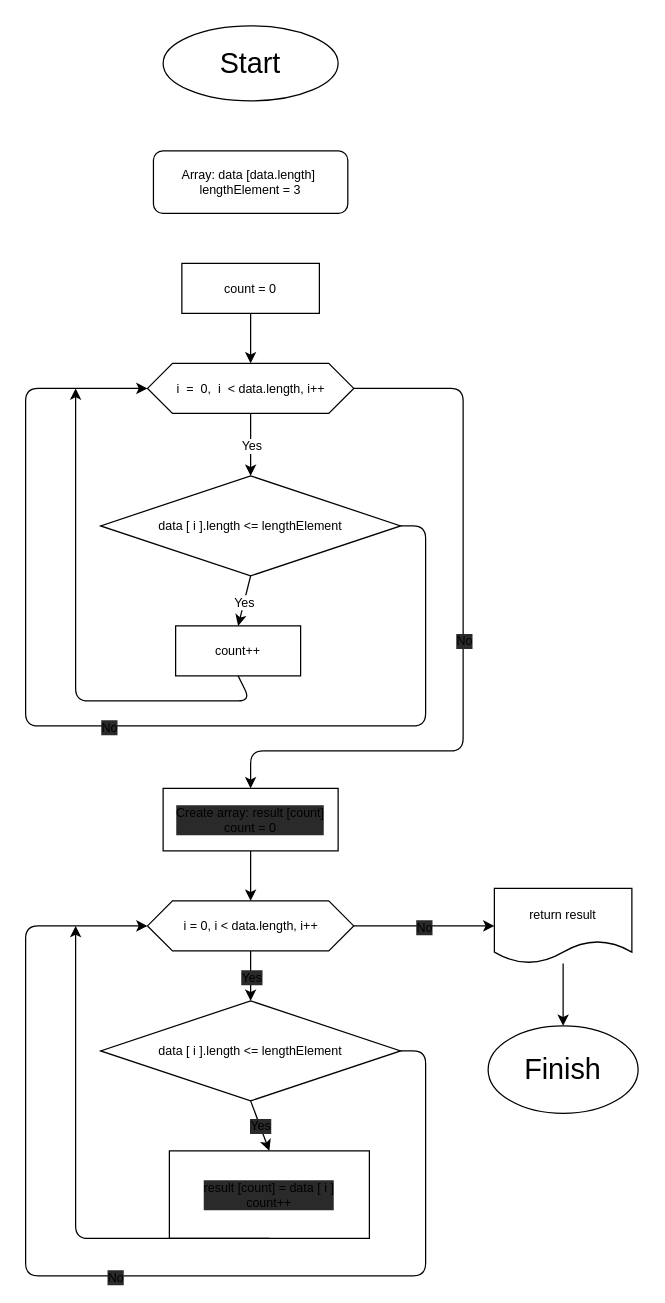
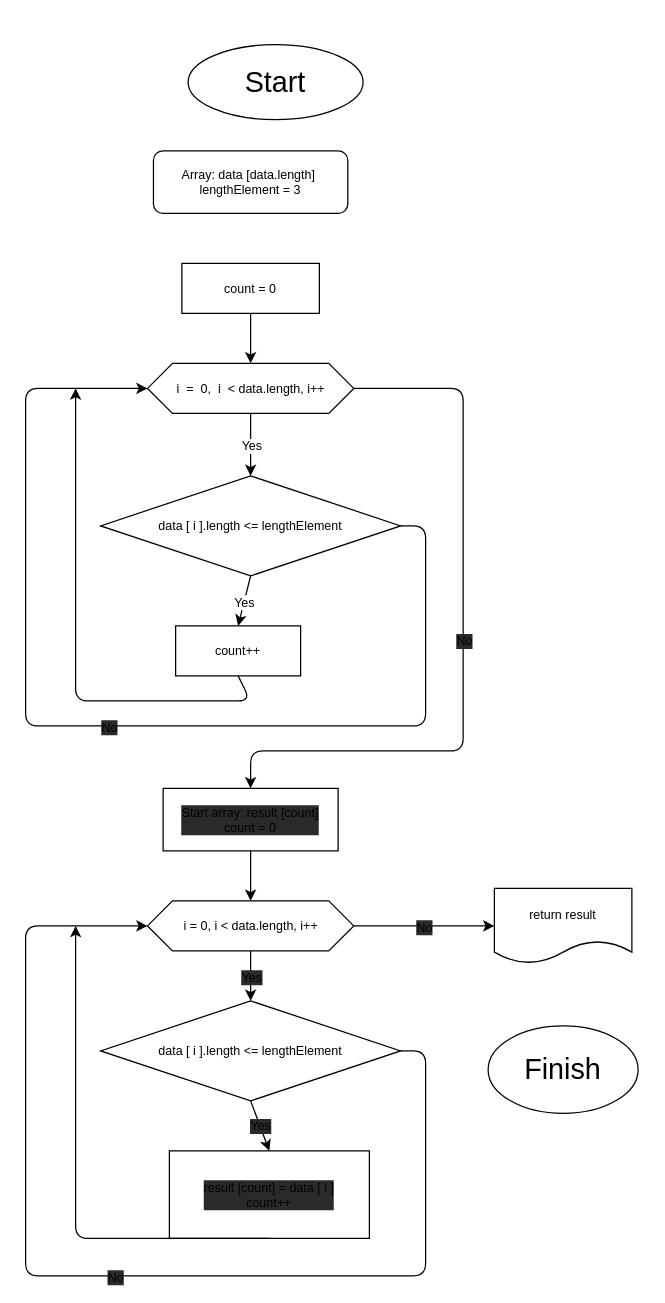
  <mxCell id="0" />
  <mxCell id="1" parent="0" />
- <mxCell id="2" value="Start" style="ellipse;whiteSpace=wrap;html=1;fontSize=23;" vertex="1" parent="1"><mxGeometry x="130" y="20" width="140" height="60" as="geometry" /></mxCell>
+ <mxCell id="2" value="Start" style="ellipse;whiteSpace=wrap;html=1;fontSize=23;" vertex="1" parent="1"><mxGeometry x="150" y="35" width="140" height="60" as="geometry" /></mxCell>
  <mxCell id="3" value="&lt;font style=&quot;font-size: 10px&quot;&gt;Array: data [data.length]&amp;nbsp;&lt;/font&gt;&lt;br style=&quot;font-size: 10px&quot;&gt;&lt;font style=&quot;font-size: 10px&quot;&gt;lengthElement = 3&lt;br style=&quot;font-size: 10px&quot;&gt;&lt;/font&gt;" style="whiteSpace=wrap;html=1;fontSize=10;rounded=1;" vertex="1" parent="1"><mxGeometry x="122.25" y="120" width="155.5" height="50" as="geometry" /></mxCell>
  <mxCell id="4" value="" style="edgeStyle=none;html=1;fontSize=10;" edge="1" parent="1" source="5" target="6"><mxGeometry relative="1" as="geometry" /></mxCell>
  <mxCell id="5" value="count = 0" style="whiteSpace=wrap;html=1;fontSize=10;rounded=0;" vertex="1" parent="1"><mxGeometry x="145" y="210" width="110" height="40" as="geometry" /></mxCell>
  <mxCell id="6" value="i&amp;nbsp; =&amp;nbsp; 0,&amp;nbsp; i&amp;nbsp; &amp;lt; data.length, i++" style="shape=hexagon;perimeter=hexagonPerimeter2;whiteSpace=wrap;html=1;fixedSize=1;fontSize=10;rounded=0;" vertex="1" parent="1"><mxGeometry x="117.5" y="290" width="165" height="40" as="geometry" /></mxCell>
  <mxCell id="7" value="data [ i ].length &amp;lt;= lengthElement" style="rhombus;whiteSpace=wrap;html=1;fontSize=10;rounded=0;" vertex="1" parent="1"><mxGeometry x="80" y="380" width="240" height="80" as="geometry" /></mxCell>
  <mxCell id="8" value="count++" style="whiteSpace=wrap;html=1;fontSize=10;rounded=0;" vertex="1" parent="1"><mxGeometry x="140" y="500" width="100" height="40" as="geometry" /></mxCell>
  <mxCell id="9" value="" style="endArrow=classic;html=1;fontSize=10;exitX=0.5;exitY=1;exitDx=0;exitDy=0;entryX=0.5;entryY=0;entryDx=0;entryDy=0;" edge="1" parent="1" source="7" target="8"><mxGeometry relative="1" as="geometry"><mxPoint x="330" y="290" as="sourcePoint" /><mxPoint x="430" y="290" as="targetPoint" /></mxGeometry></mxCell>
  <mxCell id="10" value="Yes" style="edgeLabel;resizable=0;html=1;align=center;verticalAlign=middle;fontSize=10;" connectable="0" vertex="1" parent="9"><mxGeometry relative="1" as="geometry" /></mxCell>
  <mxCell id="11" value="" style="endArrow=classic;html=1;fontSize=10;exitX=0.5;exitY=1;exitDx=0;exitDy=0;entryX=0.5;entryY=0;entryDx=0;entryDy=0;" edge="1" parent="1" source="6" target="7"><mxGeometry relative="1" as="geometry"><mxPoint x="330" y="290" as="sourcePoint" /><mxPoint x="430" y="290" as="targetPoint" /></mxGeometry></mxCell>
  <mxCell id="12" value="Yes" style="edgeLabel;resizable=0;html=1;align=center;verticalAlign=middle;fontSize=10;" connectable="0" vertex="1" parent="11"><mxGeometry relative="1" as="geometry" /></mxCell>
  <mxCell id="13" value="" style="endArrow=classic;html=1;fontSize=10;exitX=0.5;exitY=1;exitDx=0;exitDy=0;" edge="1" parent="1" source="8"><mxGeometry width="50" height="50" relative="1" as="geometry"><mxPoint x="360" y="410" as="sourcePoint" /><mxPoint x="60" y="310" as="targetPoint" /><Array as="points"><mxPoint x="200" y="560" /><mxPoint x="60" y="560" /><mxPoint x="60" y="380" /></Array></mxGeometry></mxCell>
  <mxCell id="14" value="" style="endArrow=classic;html=1;fontSize=10;exitX=1;exitY=0.5;exitDx=0;exitDy=0;entryX=0;entryY=0.5;entryDx=0;entryDy=0;" edge="1" parent="1" source="7" target="6"><mxGeometry relative="1" as="geometry"><mxPoint x="330" y="390" as="sourcePoint" /><mxPoint x="430" y="390" as="targetPoint" /><Array as="points"><mxPoint x="340" y="420" /><mxPoint x="340" y="580" /><mxPoint x="20" y="580" /><mxPoint x="20" y="310" /></Array></mxGeometry></mxCell>
  <mxCell id="15" value="No" style="edgeLabel;resizable=0;html=1;align=center;verticalAlign=middle;fontSize=10;labelBackgroundColor=#2A2A2A;" connectable="0" vertex="1" parent="14"><mxGeometry relative="1" as="geometry" /></mxCell>
  <mxCell id="16" value="" style="edgeStyle=none;html=1;fontSize=10;entryX=0.5;entryY=0;entryDx=0;entryDy=0;" edge="1" parent="1" source="17" target="20"><mxGeometry relative="1" as="geometry"><mxPoint x="200" y="745" as="targetPoint" /></mxGeometry></mxCell>
- <mxCell id="17" value="Create array: result [count]&lt;br&gt;count = 0" style="rounded=0;whiteSpace=wrap;html=1;labelBackgroundColor=#2A2A2A;fontSize=10;" vertex="1" parent="1"><mxGeometry x="130" y="630" width="140" height="50" as="geometry" /></mxCell>
+ <mxCell id="17" value="Start array: result [count]&lt;br&gt;count = 0" style="rounded=0;whiteSpace=wrap;html=1;labelBackgroundColor=#2A2A2A;fontSize=10;" vertex="1" parent="1"><mxGeometry x="130" y="630" width="140" height="50" as="geometry" /></mxCell>
  <mxCell id="18" value="" style="endArrow=classic;html=1;fontSize=10;exitX=1;exitY=0.5;exitDx=0;exitDy=0;entryX=0.5;entryY=0;entryDx=0;entryDy=0;" edge="1" parent="1" source="6" target="17"><mxGeometry relative="1" as="geometry"><mxPoint x="330" y="480" as="sourcePoint" /><mxPoint x="430" y="480" as="targetPoint" /><Array as="points"><mxPoint x="370" y="310" /><mxPoint x="370" y="600" /><mxPoint x="200" y="600" /></Array></mxGeometry></mxCell>
  <mxCell id="19" value="No" style="edgeLabel;resizable=0;html=1;align=center;verticalAlign=middle;labelBackgroundColor=#2A2A2A;fontSize=10;" connectable="0" vertex="1" parent="18"><mxGeometry relative="1" as="geometry" /></mxCell>
  <mxCell id="20" value="i = 0, i &amp;lt; data.length, i++" style="shape=hexagon;perimeter=hexagonPerimeter2;whiteSpace=wrap;html=1;fixedSize=1;fontSize=10;rounded=0;" vertex="1" parent="1"><mxGeometry x="117.5" y="720" width="165" height="40" as="geometry" /></mxCell>
  <mxCell id="21" value="data [ i ].length &amp;lt;= lengthElement" style="rhombus;whiteSpace=wrap;html=1;fontSize=10;rounded=0;" vertex="1" parent="1"><mxGeometry x="80" y="800" width="240" height="80" as="geometry" /></mxCell>
  <mxCell id="22" value="" style="endArrow=classic;html=1;fontSize=10;exitX=0.5;exitY=1;exitDx=0;exitDy=0;entryX=0.5;entryY=0;entryDx=0;entryDy=0;" edge="1" parent="1" source="20" target="21"><mxGeometry relative="1" as="geometry"><mxPoint x="330" y="580" as="sourcePoint" /><mxPoint x="430" y="580" as="targetPoint" /></mxGeometry></mxCell>
  <mxCell id="23" value="Yes" style="edgeLabel;resizable=0;html=1;align=center;verticalAlign=middle;labelBackgroundColor=#2A2A2A;fontSize=10;" connectable="0" vertex="1" parent="22"><mxGeometry relative="1" as="geometry" /></mxCell>
  <mxCell id="24" value="result [count] = data [ i ]&lt;br&gt;count++" style="rounded=0;whiteSpace=wrap;html=1;labelBackgroundColor=#2A2A2A;fontSize=10;" vertex="1" parent="1"><mxGeometry x="135" y="920" width="160" height="70" as="geometry" /></mxCell>
  <mxCell id="25" value="" style="endArrow=classic;html=1;fontSize=10;exitX=0.5;exitY=1;exitDx=0;exitDy=0;entryX=0.5;entryY=0;entryDx=0;entryDy=0;" edge="1" parent="1" source="21" target="24"><mxGeometry relative="1" as="geometry"><mxPoint x="330" y="780" as="sourcePoint" /><mxPoint x="430" y="780" as="targetPoint" /></mxGeometry></mxCell>
  <mxCell id="26" value="Yes" style="edgeLabel;resizable=0;html=1;align=center;verticalAlign=middle;labelBackgroundColor=#2A2A2A;fontSize=10;" connectable="0" vertex="1" parent="25"><mxGeometry relative="1" as="geometry" /></mxCell>
  <mxCell id="27" value="" style="endArrow=classic;html=1;fontSize=10;exitX=0.5;exitY=1;exitDx=0;exitDy=0;" edge="1" parent="1" source="24"><mxGeometry width="50" height="50" relative="1" as="geometry"><mxPoint x="360" y="700" as="sourcePoint" /><mxPoint x="60" y="740" as="targetPoint" /><Array as="points"><mxPoint x="200" y="990" /><mxPoint x="60" y="990" /></Array></mxGeometry></mxCell>
  <mxCell id="28" value="" style="endArrow=classic;html=1;fontSize=10;exitX=1;exitY=0.5;exitDx=0;exitDy=0;entryX=0;entryY=0.5;entryDx=0;entryDy=0;" edge="1" parent="1" source="21" target="20"><mxGeometry relative="1" as="geometry"><mxPoint x="330" y="780" as="sourcePoint" /><mxPoint x="430" y="780" as="targetPoint" /><Array as="points"><mxPoint x="340" y="840" /><mxPoint x="340" y="1020" /><mxPoint x="20" y="1020" /><mxPoint x="20" y="740" /></Array></mxGeometry></mxCell>
  <mxCell id="29" value="No" style="edgeLabel;resizable=0;html=1;align=center;verticalAlign=middle;labelBackgroundColor=#2A2A2A;fontSize=10;" connectable="0" vertex="1" parent="28"><mxGeometry relative="1" as="geometry" /></mxCell>
- <mxCell id="30" value="" style="edgeStyle=none;html=1;fontSize=10;" edge="1" parent="1" source="31" target="34"><mxGeometry relative="1" as="geometry" /></mxCell>
  <mxCell id="31" value="return result" style="shape=document;whiteSpace=wrap;html=1;boundedLbl=1;fontSize=10;rounded=0;" vertex="1" parent="1"><mxGeometry x="395" y="710" width="110" height="60" as="geometry" /></mxCell>
  <mxCell id="32" value="" style="endArrow=classic;html=1;fontSize=10;exitX=1;exitY=0.5;exitDx=0;exitDy=0;entryX=0;entryY=0.5;entryDx=0;entryDy=0;" edge="1" parent="1" source="20" target="31"><mxGeometry relative="1" as="geometry"><mxPoint x="330" y="780" as="sourcePoint" /><mxPoint x="430" y="780" as="targetPoint" /></mxGeometry></mxCell>
  <mxCell id="33" value="No" style="edgeLabel;resizable=0;html=1;align=center;verticalAlign=middle;labelBackgroundColor=#2A2A2A;fontSize=10;" connectable="0" vertex="1" parent="32"><mxGeometry relative="1" as="geometry" /></mxCell>
  <mxCell id="34" value="Finish" style="ellipse;whiteSpace=wrap;html=1;fontSize=23;rounded=0;" vertex="1" parent="1"><mxGeometry x="390" y="820" width="120" height="70" as="geometry" /></mxCell>
